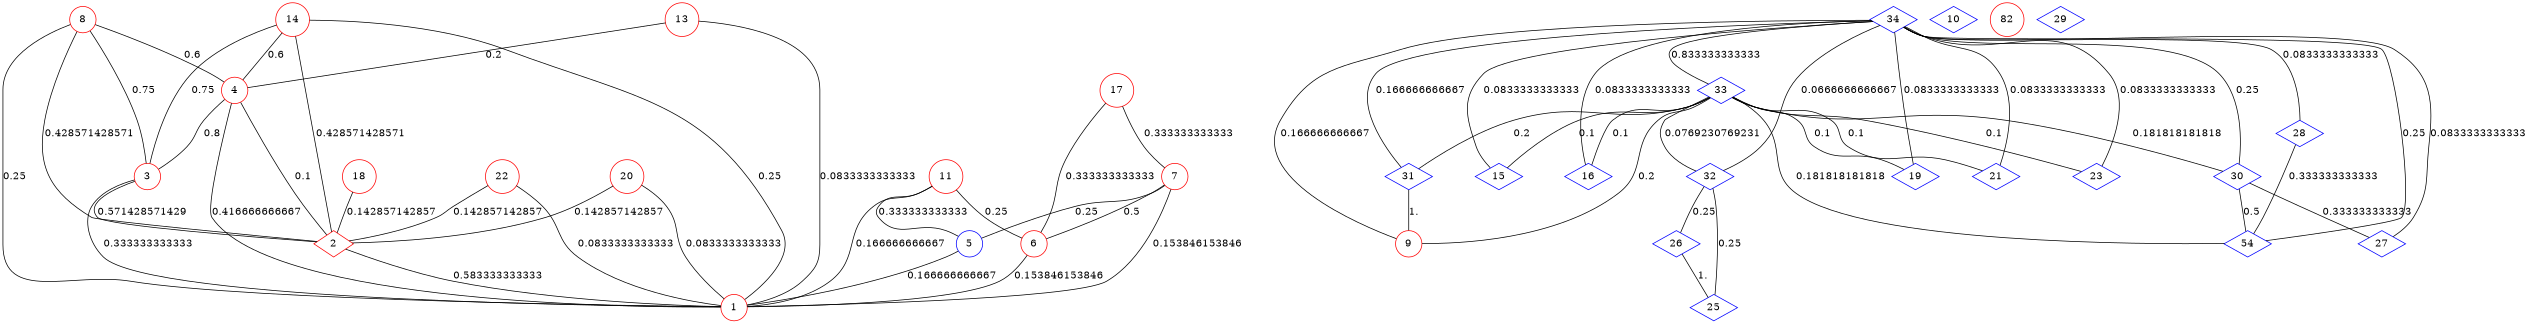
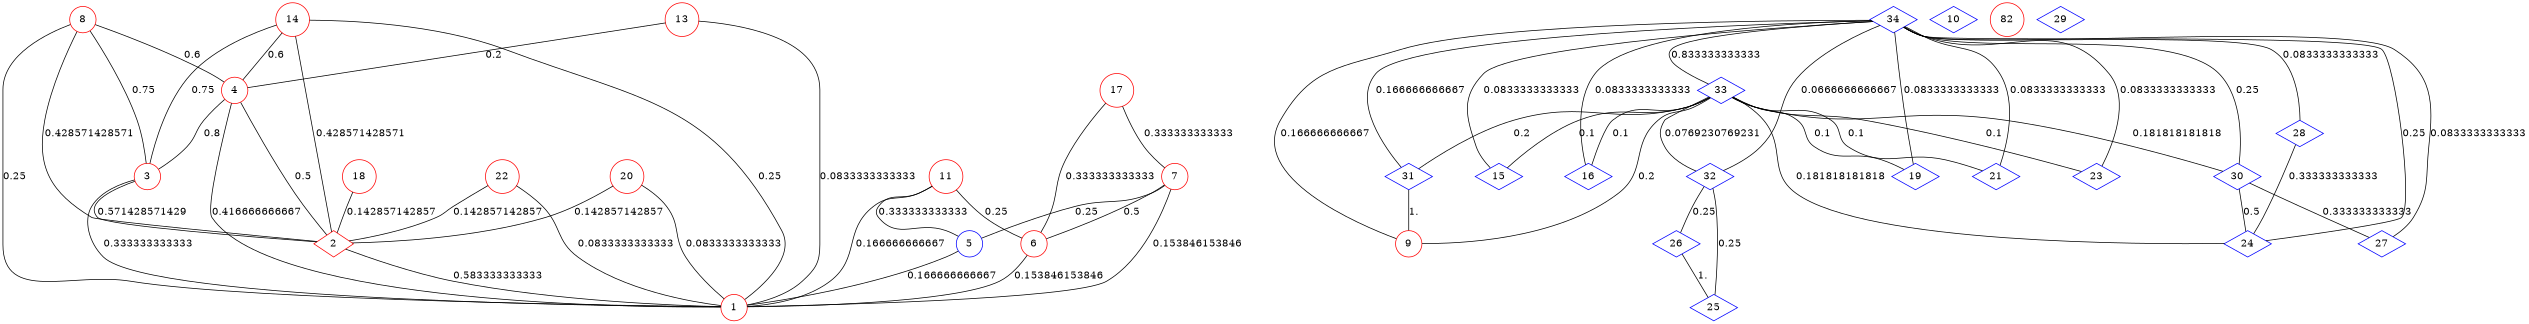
  graph {
    node [color="#0000FF" shape=diamond]
    n1 [color="#FF0000" label=1 shape=circle]
    n2 [color="#FF0000" label=2]
    n3 [color="#FF0000" label=3 shape=circle]
    n4 [color="#FF0000" label=4 shape=circle]
    n5 [label=5 shape=circle]
    n6 [color="#FF0000" label=6 shape=circle]
    n7 [color="#FF0000" label=7 shape=circle]
    n8 [color="#FF0000" label=8 shape=circle]
    n9 [color="#FF0000" label=9 shape=circle]
    n10 [label=10]
    n11 [color="#FF0000" label=11 shape=circle]
    n12 [color="#FF0000" label=82 shape=circle]
    n13 [color="#FF0000" label=13 shape=circle]
    n14 [color="#FF0000" label=14 shape=circle]
    n15 [label=15]
    n16 [label=16]
    n17 [color="#FF0000" label=17 shape=circle]
    n18 [color="#FF0000" label=18 shape=circle]
    n19 [label=19]
    n20 [color="#FF0000" label=20 shape=circle]
    n21 [label=21]
    n22 [color="#FF0000" label=22 shape=circle]
    n23 [label=23]
-   n24 [label=54]
+   n24 [label=24]
    n25 [label=25]
    n26 [label=26]
    n27 [label=27]
    n28 [label=28]
    n29 [label=29]
    n30 [label=30]
    n31 [label=31]
    n32 [label=32]
    n33 [label=33]
    n34 [label=34]
    n2 -- n1 [label=0.583333333333]
    n3 -- n1 [label=0.333333333333]
    n3 -- n2 [label=0.571428571429]
    n4 -- n1 [label=0.416666666667]
-   n4 -- n2 [label=0.1]
+   n4 -- n2 [label=0.5]
    n4 -- n3 [label=0.8]
    n5 -- n1 [label=0.166666666667]
    n6 -- n1 [label=0.153846153846]
    n7 -- n1 [label=0.153846153846]
    n7 -- n5 [label=0.25]
    n7 -- n6 [label=0.5]
    n8 -- n1 [label=0.25]
    n8 -- n2 [label=0.428571428571]
    n8 -- n3 [label=0.75]
    n8 -- n4 [label=0.6]
    n11 -- n1 [label=0.166666666667]
    n11 -- n5 [label=0.333333333333]
    n11 -- n6 [label=0.25]
    n13 -- n1 [label=0.0833333333333]
    n13 -- n4 [label=0.2]
    n14 -- n1 [label=0.25]
    n14 -- n2 [label=0.428571428571]
    n14 -- n3 [label=0.75]
    n14 -- n4 [label=0.6]
    n17 -- n6 [label=0.333333333333]
    n17 -- n7 [label=0.333333333333]
    n18 -- n2 [label=0.142857142857]
    n20 -- n1 [label=0.0833333333333]
    n20 -- n2 [label=0.142857142857]
    n22 -- n1 [label=0.0833333333333]
    n22 -- n2 [label=0.142857142857]
    n26 -- n25 [label=1.]
    n28 -- n24 [label=0.333333333333]
    n30 -- n24 [label=0.5]
    n30 -- n27 [label=0.333333333333]
    n31 -- n9 [label=1.]
    n32 -- n25 [label=0.25]
    n32 -- n26 [label=0.25]
    n33 -- n9 [label=0.2]
    n33 -- n15 [label=0.1]
    n33 -- n16 [label=0.1]
    n33 -- n19 [label=0.1]
    n33 -- n21 [label=0.1]
    n33 -- n23 [label=0.1]
    n33 -- n24 [label=0.181818181818]
    n33 -- n30 [label=0.181818181818]
    n33 -- n31 [label=0.2]
    n33 -- n32 [label=0.0769230769231]
    n34 -- n9 [label=0.166666666667]
    n34 -- n15 [label=0.0833333333333]
    n34 -- n16 [label=0.0833333333333]
    n34 -- n19 [label=0.0833333333333]
    n34 -- n21 [label=0.0833333333333]
    n34 -- n23 [label=0.0833333333333]
    n34 -- n24 [label=0.25]
    n34 -- n27 [label=0.0833333333333]
    n34 -- n28 [label=0.0833333333333]
    n34 -- n30 [label=0.25]
    n34 -- n31 [label=0.166666666667]
    n34 -- n32 [label=0.0666666666667]
    n34 -- n33 [label=0.833333333333]
  }
